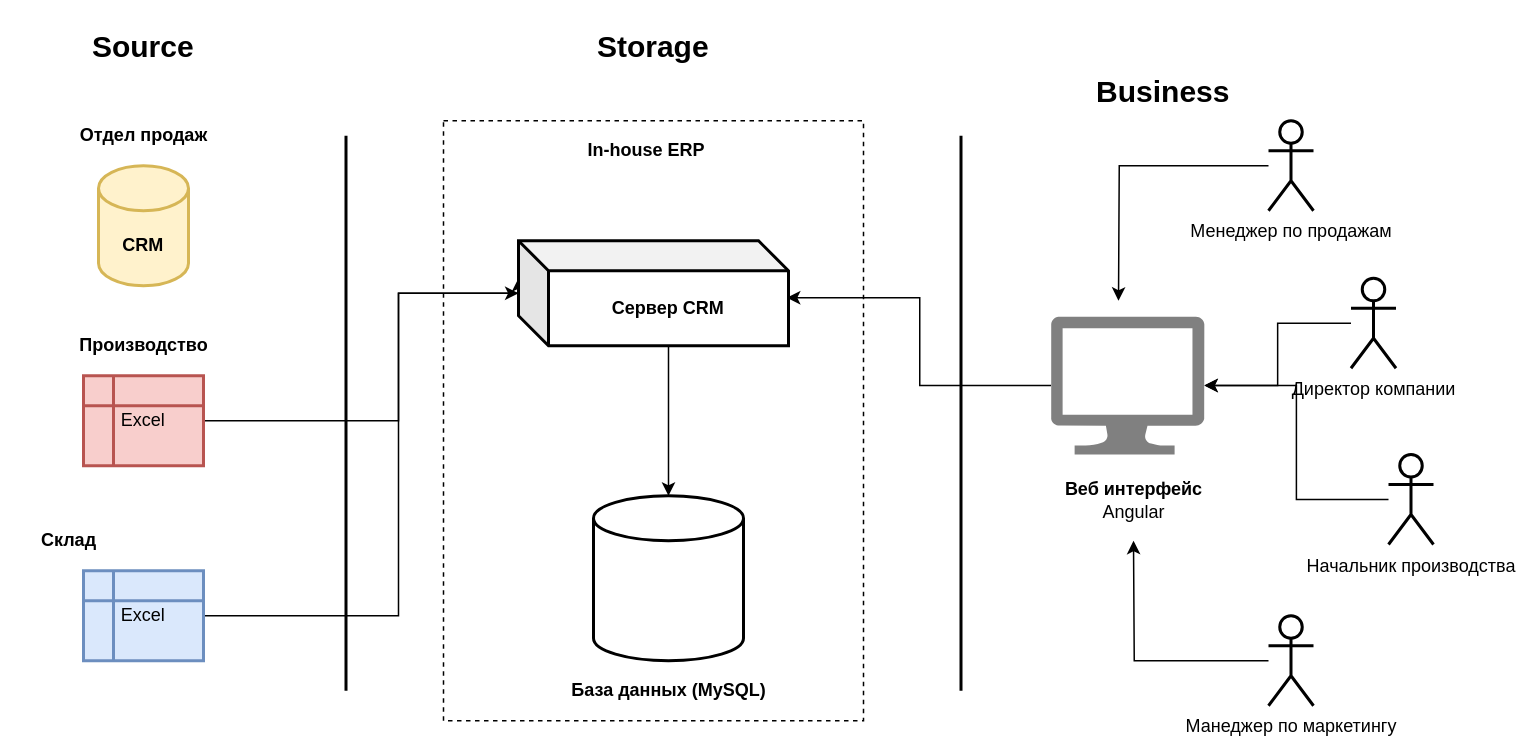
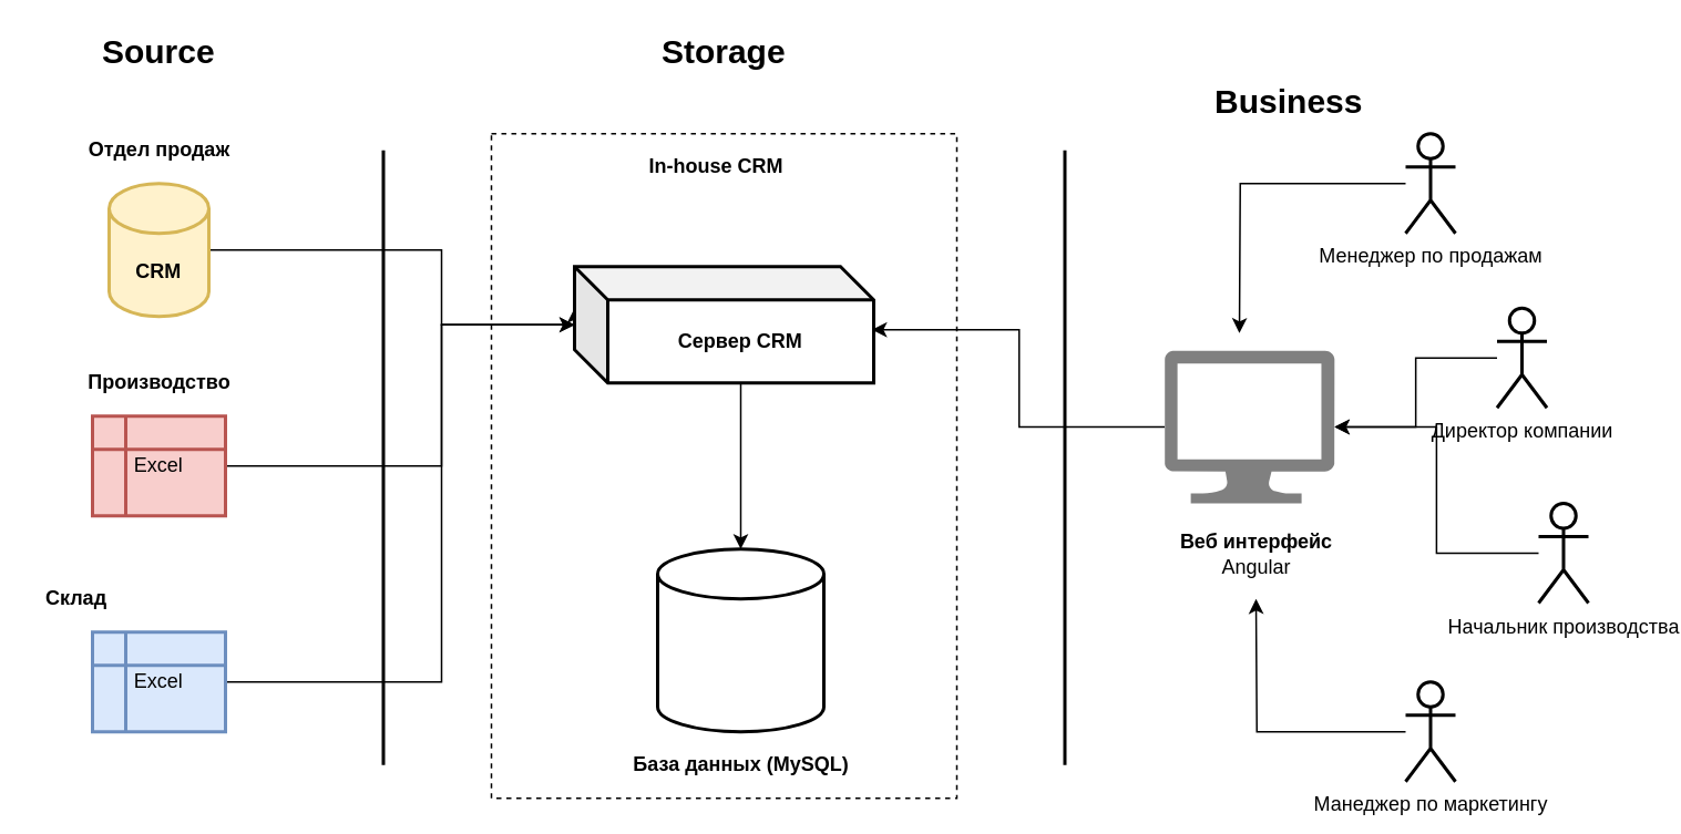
  <mxCell id="0" />
  <mxCell id="1" parent="0" />
  <mxCell id="2" value="" style="rounded=0;whiteSpace=wrap;html=1;strokeWidth=1;dashed=1;" vertex="1" parent="1"><mxGeometry x="295" y="80" width="280" height="400" as="geometry" /></mxCell>
  <mxCell id="3" value="" style="line;strokeWidth=2;direction=south;html=1;fontSize=12;" vertex="1" parent="1"><mxGeometry x="225" y="90" width="10" height="370" as="geometry" /></mxCell>
  <mxCell id="4" value="" style="line;strokeWidth=2;direction=south;html=1;fontSize=12;" vertex="1" parent="1"><mxGeometry x="635" y="90" width="10" height="370" as="geometry" /></mxCell>
  <mxCell id="5" value="Storage" style="text;html=1;strokeColor=none;fillColor=none;align=center;verticalAlign=middle;whiteSpace=wrap;rounded=0;strokeWidth=1;fontStyle=1;fontSize=20;" vertex="1" parent="1"><mxGeometry x="375" y="20" width="120" height="20" as="geometry" /></mxCell>
  <mxCell id="6" value="Business" style="text;html=1;strokeColor=none;fillColor=none;align=center;verticalAlign=middle;whiteSpace=wrap;rounded=0;strokeWidth=1;fontStyle=1;fontSize=20;" vertex="1" parent="1"><mxGeometry x="715" y="50" width="120" height="20" as="geometry" /></mxCell>
  <mxCell id="7" value="Source" style="text;html=1;strokeColor=none;fillColor=none;align=center;verticalAlign=middle;whiteSpace=wrap;rounded=0;strokeWidth=1;fontStyle=1;fontSize=20;" vertex="1" parent="1"><mxGeometry x="35" y="20" width="120" height="20" as="geometry" /></mxCell>
+ <mxCell id="8" style="edgeStyle=orthogonalEdgeStyle;rounded=0;orthogonalLoop=1;jettySize=auto;html=1;" edge="1" parent="1" source="9" target="19"><mxGeometry relative="1" as="geometry"><Array as="points"><mxPoint x="265" y="150" /><mxPoint x="265" y="195" /></Array></mxGeometry></mxCell>
  <mxCell id="9" value="&lt;b&gt;CRM&lt;/b&gt;" style="shape=cylinder3;whiteSpace=wrap;html=1;boundedLbl=1;backgroundOutline=1;size=15;strokeWidth=2;fillColor=#fff2cc;strokeColor=#d6b656;" vertex="1" parent="1"><mxGeometry x="65" y="110" width="60" height="80" as="geometry" /></mxCell>
  <mxCell id="10" style="edgeStyle=orthogonalEdgeStyle;rounded=0;orthogonalLoop=1;jettySize=auto;html=1;" edge="1" parent="1" source="11" target="19"><mxGeometry relative="1" as="geometry"><Array as="points"><mxPoint x="265" y="280" /><mxPoint x="265" y="195" /></Array></mxGeometry></mxCell>
  <mxCell id="11" value="Excel" style="shape=internalStorage;whiteSpace=wrap;html=1;backgroundOutline=1;strokeWidth=2;fillColor=#f8cecc;strokeColor=#b85450;" vertex="1" parent="1"><mxGeometry x="55" y="250" width="80" height="60" as="geometry" /></mxCell>
  <mxCell id="12" style="edgeStyle=orthogonalEdgeStyle;rounded=0;orthogonalLoop=1;jettySize=auto;html=1;entryX=0;entryY=0;entryDx=0;entryDy=25;entryPerimeter=0;" edge="1" parent="1" source="13" target="19"><mxGeometry relative="1" as="geometry"><Array as="points"><mxPoint x="265" y="410" /><mxPoint x="265" y="195" /><mxPoint x="345" y="195" /></Array></mxGeometry></mxCell>
  <mxCell id="13" value="Excel" style="shape=internalStorage;whiteSpace=wrap;html=1;backgroundOutline=1;strokeWidth=2;fillColor=#dae8fc;strokeColor=#6c8ebf;" vertex="1" parent="1"><mxGeometry x="55" y="380" width="80" height="60" as="geometry" /></mxCell>
  <mxCell id="14" value="" style="shape=cylinder3;whiteSpace=wrap;html=1;boundedLbl=1;backgroundOutline=1;size=15;strokeWidth=2;" vertex="1" parent="1"><mxGeometry x="395" y="330" width="100" height="110" as="geometry" /></mxCell>
  <mxCell id="15" value="Производство" style="text;html=1;align=center;verticalAlign=middle;resizable=0;points=[];autosize=1;fontStyle=1" vertex="1" parent="1"><mxGeometry x="45" y="220" width="100" height="20" as="geometry" /></mxCell>
  <mxCell id="16" value="Отдел продаж" style="text;html=1;align=center;verticalAlign=middle;resizable=0;points=[];autosize=1;fontStyle=1" vertex="1" parent="1"><mxGeometry x="45" y="80" width="100" height="20" as="geometry" /></mxCell>
  <mxCell id="17" value="Склад" style="text;html=1;align=center;verticalAlign=middle;resizable=0;points=[];autosize=1;fontStyle=1" vertex="1" parent="1"><mxGeometry x="20" y="350" width="50" height="20" as="geometry" /></mxCell>
  <mxCell id="18" style="edgeStyle=orthogonalEdgeStyle;rounded=0;orthogonalLoop=1;jettySize=auto;html=1;" edge="1" parent="1" source="19" target="14"><mxGeometry relative="1" as="geometry"><Array as="points"><mxPoint x="445" y="260" /><mxPoint x="445" y="260" /></Array></mxGeometry></mxCell>
  <mxCell id="19" value="&lt;b&gt;Сервер CRM&lt;/b&gt;" style="shape=cube;whiteSpace=wrap;html=1;boundedLbl=1;backgroundOutline=1;darkOpacity=0.05;darkOpacity2=0.1;strokeWidth=2;" vertex="1" parent="1"><mxGeometry x="345" y="160" width="180" height="70" as="geometry" /></mxCell>
  <mxCell id="20" value="База данных (MySQL)" style="text;html=1;align=center;verticalAlign=middle;resizable=0;points=[];autosize=1;fontStyle=1" vertex="1" parent="1"><mxGeometry x="370" y="450" width="150" height="20" as="geometry" /></mxCell>
  <mxCell id="21" style="edgeStyle=orthogonalEdgeStyle;rounded=0;orthogonalLoop=1;jettySize=auto;html=1;" edge="1" parent="1" source="22"><mxGeometry relative="1" as="geometry"><mxPoint x="745" y="200" as="targetPoint" /></mxGeometry></mxCell>
  <mxCell id="22" value="Менеджер по продажам" style="shape=umlActor;verticalLabelPosition=bottom;verticalAlign=top;html=1;outlineConnect=0;strokeWidth=2;" vertex="1" parent="1"><mxGeometry x="845" y="80" width="30" height="60" as="geometry" /></mxCell>
  <mxCell id="23" value="Веб интерфейс&lt;br&gt;&lt;span style=&quot;font-weight: normal&quot;&gt;Angular&lt;/span&gt;" style="text;html=1;align=center;verticalAlign=middle;resizable=0;points=[];autosize=1;fontStyle=1" vertex="1" parent="1"><mxGeometry x="700" y="317.5" width="110" height="30" as="geometry" /></mxCell>
  <mxCell id="24" style="edgeStyle=orthogonalEdgeStyle;rounded=0;orthogonalLoop=1;jettySize=auto;html=1;" edge="1" parent="1" source="25" target="31"><mxGeometry relative="1" as="geometry" /></mxCell>
  <mxCell id="25" value="Директор компании" style="shape=umlActor;verticalLabelPosition=bottom;verticalAlign=top;html=1;outlineConnect=0;strokeWidth=2;" vertex="1" parent="1"><mxGeometry x="900" y="185" width="30" height="60" as="geometry" /></mxCell>
  <mxCell id="26" style="edgeStyle=orthogonalEdgeStyle;rounded=0;orthogonalLoop=1;jettySize=auto;html=1;entryX=1;entryY=0.5;entryDx=0;entryDy=0;entryPerimeter=0;" edge="1" parent="1" source="27" target="31"><mxGeometry relative="1" as="geometry" /></mxCell>
  <mxCell id="27" value="Начальник производства" style="shape=umlActor;verticalLabelPosition=bottom;verticalAlign=top;html=1;outlineConnect=0;strokeWidth=2;" vertex="1" parent="1"><mxGeometry x="925" y="302.5" width="30" height="60" as="geometry" /></mxCell>
  <mxCell id="28" style="edgeStyle=orthogonalEdgeStyle;rounded=0;orthogonalLoop=1;jettySize=auto;html=1;" edge="1" parent="1" source="29"><mxGeometry relative="1" as="geometry"><mxPoint x="755" y="360" as="targetPoint" /></mxGeometry></mxCell>
  <mxCell id="29" value="Манеджер по маркетингу" style="shape=umlActor;verticalLabelPosition=bottom;verticalAlign=top;html=1;outlineConnect=0;strokeWidth=2;" vertex="1" parent="1"><mxGeometry x="845" y="410" width="30" height="60" as="geometry" /></mxCell>
  <mxCell id="30" style="edgeStyle=orthogonalEdgeStyle;rounded=0;orthogonalLoop=1;jettySize=auto;html=1;entryX=0.994;entryY=0.543;entryDx=0;entryDy=0;entryPerimeter=0;" edge="1" parent="1" source="31" target="19"><mxGeometry relative="1" as="geometry" /></mxCell>
  <mxCell id="31" value="" style="aspect=fixed;pointerEvents=1;shadow=0;dashed=0;html=1;strokeColor=none;labelPosition=center;verticalLabelPosition=bottom;verticalAlign=top;align=center;shape=mxgraph.azure.computer;fillColor=#808080;" vertex="1" parent="1"><mxGeometry x="700" y="210.5" width="102.22" height="92" as="geometry" /></mxCell>
- <mxCell id="32" value="&lt;b&gt;In-house ERP&lt;/b&gt;" style="text;html=1;align=center;verticalAlign=middle;resizable=0;points=[];autosize=1;" vertex="1" parent="1"><mxGeometry x="385" y="90" width="90" height="20" as="geometry" /></mxCell>
+ <mxCell id="32" value="&lt;b&gt;In-house CRM&lt;/b&gt;" style="text;html=1;align=center;verticalAlign=middle;resizable=0;points=[];autosize=1;" vertex="1" parent="1"><mxGeometry x="385" y="90" width="90" height="20" as="geometry" /></mxCell>
